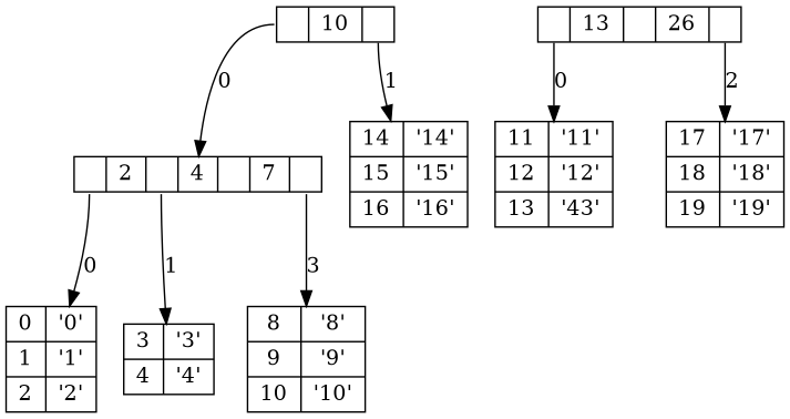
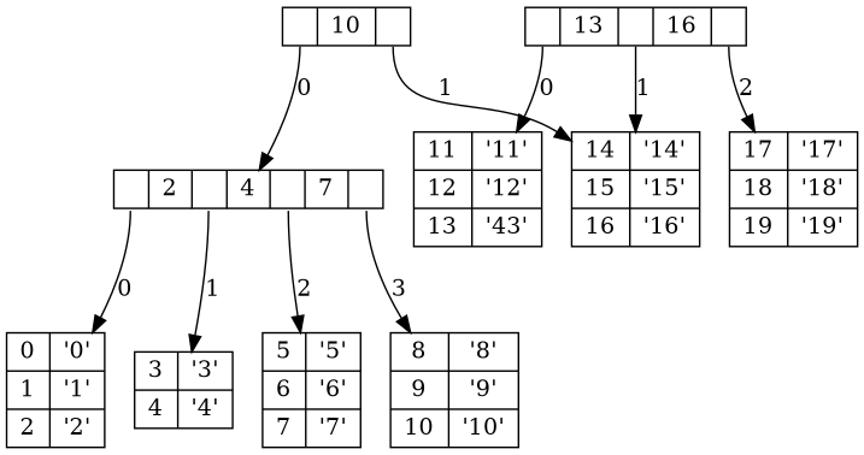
  digraph {
    node [shape=record]
    edge [tailport=f0]
    n1 [height=.1 label="<f0>|10|<f1>"]
    n2 [height=.1 label="<f0>|2|<f1>|4|<f2>|7|<f3>"]
    n3 [height=.1 label="{14|15|16}|{'14'|'15'|'16'}"]
    n4 [height=.1 label="{0|1|2}|{'0'|'1'|'2'}"]
    n5 [height=.1 label="{3|4}|{'3'|'4'}"]
+   n6 [height=.1 label="{5|6|7}|{'5'|'6'|'7'}"]
    n7 [height=.1 label="{8|9|10}|{'8'|'9'|'10'}"]
-   n8 [height=.1 label="<f0>|13|<f1>|26|<f2>"]
+   n8 [height=.1 label="<f0>|13|<f1>|16|<f2>"]
    n9 [height=.1 label="{11|12|13}|{'11'|'12'|'43'}"]
    n10 [height=.1 label="{17|18|19}|{'17'|'18'|'19'}"]
    n1 -> n2 [label=0]
    n1 -> n3 [label=1 tailport=f1]
    n2 -> n4 [label=0]
    n2 -> n5 [label=1 tailport=f1]
+   n2 -> n6 [label=2 tailport=f2]
    n2 -> n7 [label=3 tailport=f3]
+   n8 -> n3 [label=1 tailport=f1]
    n8 -> n9 [label=0]
    n8 -> n10 [label=2 tailport=f2]
  }
